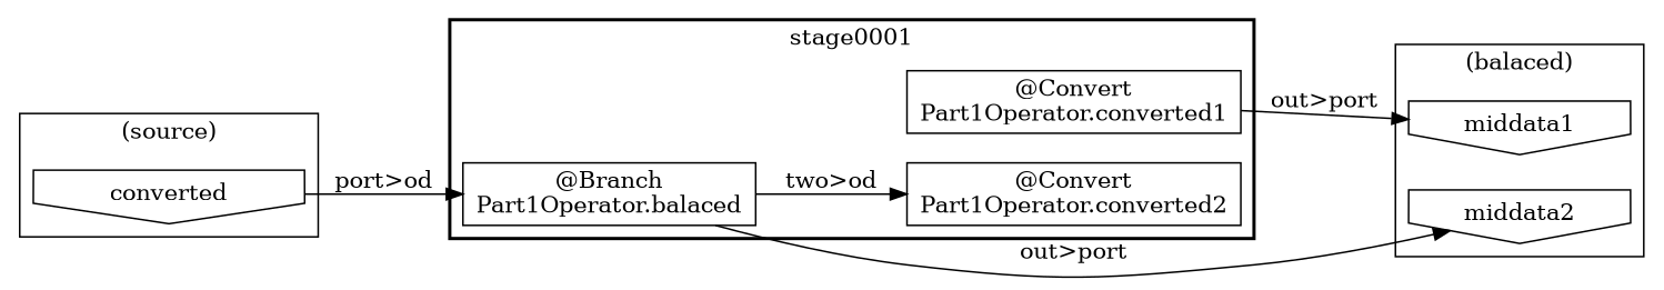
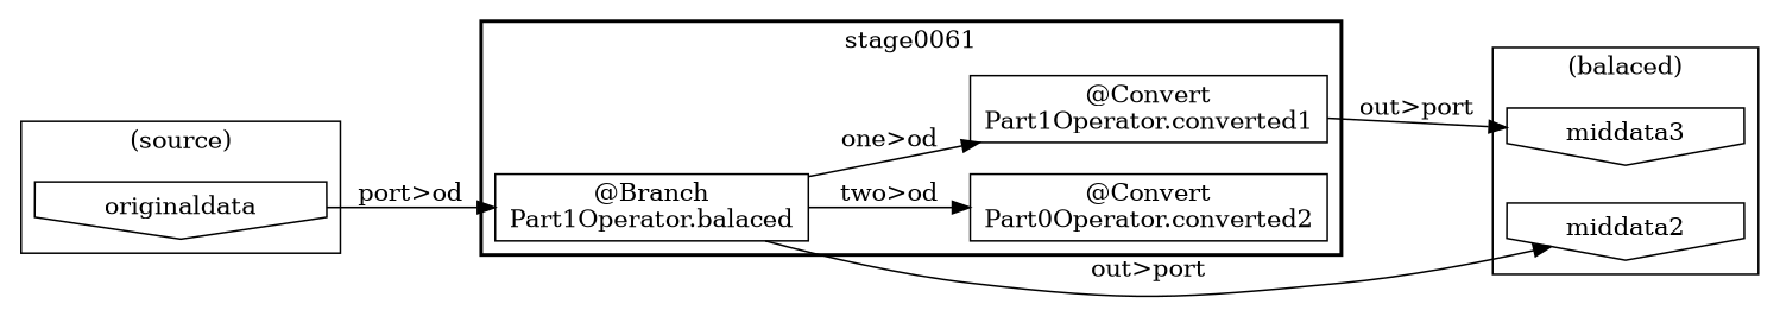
  digraph {
    rankdir=LR
    node [shape=invhouse]
-   n1 [label=converted]
+   n1 [label=originaldata]
    n2 [label=middata2]
-   n3 [label=middata1]
+   n3 [label=middata3]
    n4 [label="@Branch\nPart1Operator.balaced" shape=box]
-   n5 [label="@Convert\nPart1Operator.converted2" shape=box]
+   n5 [label="@Convert\nPart0Operator.converted2" shape=box]
    n6 [label="@Convert\nPart1Operator.converted1" shape=box]
    subgraph cluster_1 {
      label="(source)"
      n1
    }
    subgraph cluster_2 {
      label="(balaced)"
      n2
      n3
    }
    subgraph cluster_3 {
-     label=stage0001
+     label=stage0061
      style=bold
      n4
      n5
      n6
    }
    n1 -> n4 [label="port>od"]
    n4 -> n2 [label="out>port"]
    n4 -> n5 [label="two>od"]
+   n4 -> n6 [label="one>od"]
    n6 -> n3 [label="out>port"]
  }
